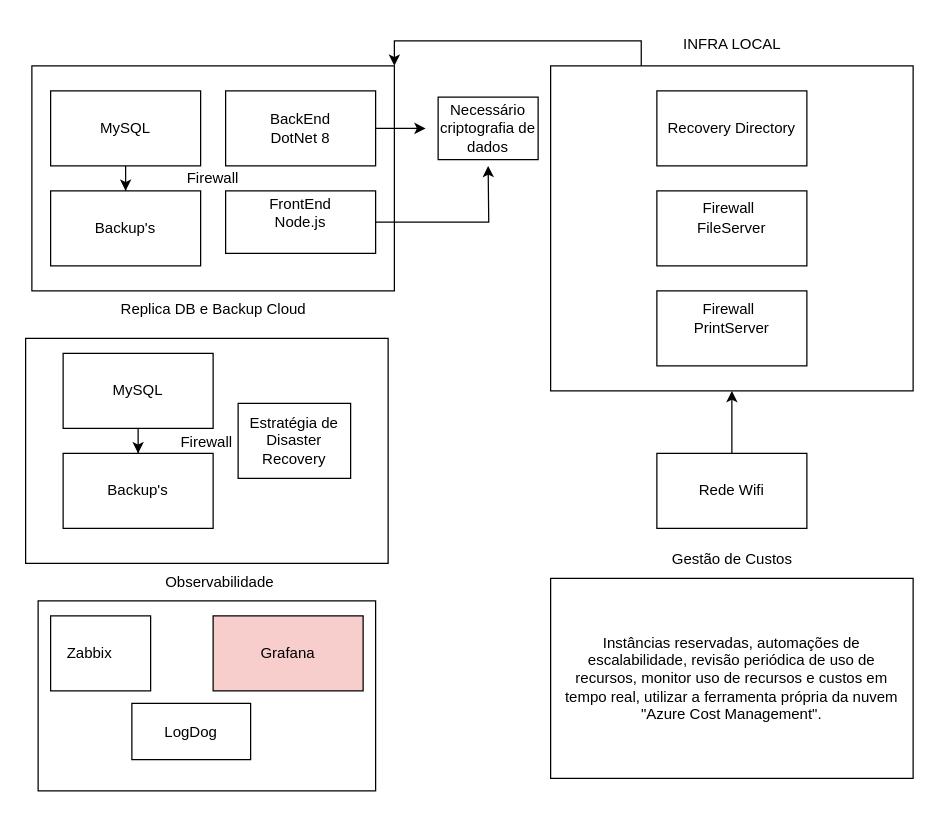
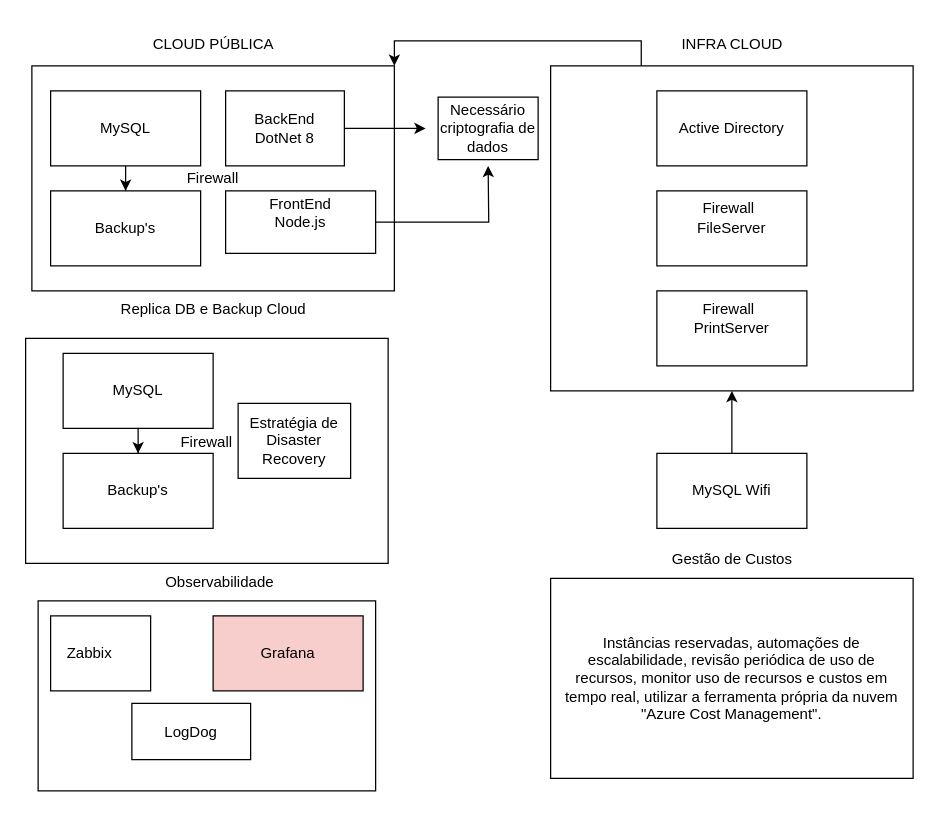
  <mxCell id="0" />
  <mxCell id="1" parent="0" />
  <mxCell id="2" value="Firewall" style="rounded=0;whiteSpace=wrap;html=1;" parent="1" vertex="1"><mxGeometry x="25" y="52" width="290" height="180" as="geometry" /></mxCell>
  <mxCell id="3" style="edgeStyle=orthogonalEdgeStyle;rounded=0;orthogonalLoop=1;jettySize=auto;html=1;entryX=0.5;entryY=0;entryDx=0;entryDy=0;" edge="1" parent="1" source="4" target="18"><mxGeometry relative="1" as="geometry" /></mxCell>
  <mxCell id="4" value="MySQL" style="rounded=0;whiteSpace=wrap;html=1;" parent="1" vertex="1"><mxGeometry x="40" y="72" width="120" height="60" as="geometry" /></mxCell>
  <mxCell id="5" style="edgeStyle=orthogonalEdgeStyle;rounded=0;orthogonalLoop=1;jettySize=auto;html=1;" edge="1" parent="1" source="6"><mxGeometry relative="1" as="geometry"><mxPoint x="340" y="102" as="targetPoint" /></mxGeometry></mxCell>
- <mxCell id="6" value="&lt;div&gt;BackEnd&lt;/div&gt;&lt;div&gt;DotNet 8&lt;br&gt;&lt;/div&gt;" style="rounded=0;whiteSpace=wrap;html=1;" parent="1" vertex="1"><mxGeometry x="180" y="72" width="120" height="60" as="geometry" /></mxCell>
+ <mxCell id="6" value="&lt;div&gt;BackEnd&lt;/div&gt;&lt;div&gt;DotNet 8&lt;br&gt;&lt;/div&gt;" style="rounded=0;whiteSpace=wrap;html=1;" parent="1" vertex="1"><mxGeometry x="180" y="72" width="95" height="60" as="geometry" /></mxCell>
  <mxCell id="7" style="edgeStyle=orthogonalEdgeStyle;rounded=0;orthogonalLoop=1;jettySize=auto;html=1;" edge="1" parent="1" source="8"><mxGeometry relative="1" as="geometry"><mxPoint x="390" y="132" as="targetPoint" /></mxGeometry></mxCell>
  <mxCell id="8" value="&lt;div&gt;FrontEnd&lt;/div&gt;&lt;div&gt;Node.js&lt;/div&gt;&lt;div&gt;&lt;br&gt;&lt;/div&gt;" style="rounded=0;whiteSpace=wrap;html=1;" parent="1" vertex="1"><mxGeometry x="180" y="152" width="120" height="50" as="geometry" /></mxCell>
+ <mxCell id="9" value="CLOUD PÚBLICA" style="text;html=1;align=center;verticalAlign=middle;resizable=0;points=[];autosize=1;strokeColor=none;fillColor=none;" parent="1" vertex="1"><mxGeometry x="110" y="20" width="120" height="30" as="geometry" /></mxCell>
  <mxCell id="10" style="edgeStyle=orthogonalEdgeStyle;rounded=0;orthogonalLoop=1;jettySize=auto;html=1;exitX=0.25;exitY=0;exitDx=0;exitDy=0;entryX=1;entryY=0;entryDx=0;entryDy=0;" parent="1" source="11" target="2" edge="1"><mxGeometry relative="1" as="geometry" /></mxCell>
  <mxCell id="11" value="" style="rounded=0;whiteSpace=wrap;html=1;" parent="1" vertex="1"><mxGeometry x="440" y="52" width="290" height="260" as="geometry" /></mxCell>
- <mxCell id="12" value="&lt;div&gt;INFRA LOCAL&lt;/div&gt;&lt;div&gt;&lt;br&gt;&lt;/div&gt;" style="text;html=1;align=center;verticalAlign=middle;resizable=0;points=[];autosize=1;strokeColor=none;fillColor=none;" parent="1" vertex="1"><mxGeometry x="535" width="100" height="40" as="geometry" y="22" /></mxCell>
- <mxCell id="13" value="Recovery Directory" style="rounded=0;whiteSpace=wrap;html=1;" parent="1" vertex="1"><mxGeometry x="525" y="72" width="120" height="60" as="geometry" /></mxCell>
+ <mxCell id="12" value="&lt;div&gt;INFRA CLOUD&lt;/div&gt;&lt;div&gt;&lt;br&gt;&lt;/div&gt;" style="text;html=1;align=center;verticalAlign=middle;resizable=0;points=[];autosize=1;strokeColor=none;fillColor=none;" parent="1" vertex="1"><mxGeometry x="535" width="100" height="40" as="geometry" y="22" /></mxCell>
+ <mxCell id="13" value="Active Directory" style="rounded=0;whiteSpace=wrap;html=1;" parent="1" vertex="1"><mxGeometry x="525" y="72" width="120" height="60" as="geometry" /></mxCell>
  <mxCell id="14" value="FileServer" style="rounded=0;whiteSpace=wrap;html=1;" parent="1" vertex="1"><mxGeometry x="525" y="152" width="120" height="60" as="geometry" /></mxCell>
  <mxCell id="15" value="PrintServer" style="rounded=0;whiteSpace=wrap;html=1;" parent="1" vertex="1"><mxGeometry x="525" y="232" width="120" height="60" as="geometry" /></mxCell>
- <mxCell id="16" value="Rede Wifi" style="rounded=0;whiteSpace=wrap;html=1;" parent="1" vertex="1"><mxGeometry x="525" y="362" width="120" height="60" as="geometry" /></mxCell>
+ <mxCell id="16" value="MySQL Wifi" style="rounded=0;whiteSpace=wrap;html=1;" parent="1" vertex="1"><mxGeometry x="525" y="362" width="120" height="60" as="geometry" /></mxCell>
  <mxCell id="17" style="edgeStyle=orthogonalEdgeStyle;rounded=0;orthogonalLoop=1;jettySize=auto;html=1;entryX=0.5;entryY=1;entryDx=0;entryDy=0;" parent="1" source="16" target="11" edge="1"><mxGeometry relative="1" as="geometry" /></mxCell>
  <mxCell id="18" value="Backup's" style="rounded=0;whiteSpace=wrap;html=1;" vertex="1" parent="1"><mxGeometry x="40" y="152" width="120" height="60" as="geometry" /></mxCell>
  <mxCell id="19" value="" style="edgeStyle=orthogonalEdgeStyle;rounded=0;orthogonalLoop=1;jettySize=auto;html=1;" edge="1" parent="1" source="22" target="23"><mxGeometry relative="1" as="geometry" /></mxCell>
  <mxCell id="20" value="&#10;Firewall&#10;&#10;" style="rounded=0;whiteSpace=wrap;html=1;" vertex="1" parent="1"><mxGeometry x="20" y="270" width="290" height="180" as="geometry" /></mxCell>
  <mxCell id="21" style="edgeStyle=orthogonalEdgeStyle;rounded=0;orthogonalLoop=1;jettySize=auto;html=1;" edge="1" parent="1" source="22" target="23"><mxGeometry relative="1" as="geometry" /></mxCell>
  <mxCell id="22" value="MySQL" style="rounded=0;whiteSpace=wrap;html=1;" vertex="1" parent="1"><mxGeometry x="50" y="282" width="120" height="60" as="geometry" /></mxCell>
  <mxCell id="23" value="Backup's" style="rounded=0;whiteSpace=wrap;html=1;" vertex="1" parent="1"><mxGeometry x="50" y="362" width="120" height="60" as="geometry" /></mxCell>
  <mxCell id="24" value="Replica DB e Backup Cloud" style="text;html=1;align=center;verticalAlign=middle;resizable=0;points=[];autosize=1;strokeColor=none;fillColor=none;" vertex="1" parent="1"><mxGeometry x="80" y="232" width="180" height="30" as="geometry" /></mxCell>
  <mxCell id="25" value="Estratégia de Disaster Recovery" style="rounded=0;whiteSpace=wrap;html=1;" vertex="1" parent="1"><mxGeometry x="190" y="322" width="90" height="60" as="geometry" /></mxCell>
  <mxCell id="26" value="&lt;div&gt;Necessário criptografia de dados&lt;/div&gt;" style="whiteSpace=wrap;html=1;" vertex="1" parent="1"><mxGeometry x="350" y="77" width="80" height="50" as="geometry" /></mxCell>
  <mxCell id="27" value="" style="rounded=0;whiteSpace=wrap;html=1;" vertex="1" parent="1"><mxGeometry x="30" y="480" width="270" height="152" as="geometry" /></mxCell>
  <mxCell id="28" value="Observabilidade" style="text;html=1;align=center;verticalAlign=middle;resizable=0;points=[];autosize=1;strokeColor=none;fillColor=none;" vertex="1" parent="1"><mxGeometry x="120" y="450" width="110" height="30" as="geometry" /></mxCell>
  <mxCell id="29" value="Zabbix&lt;span style=&quot;white-space: pre;&quot;&gt;&#09;&lt;/span&gt; " style="rounded=0;whiteSpace=wrap;html=1;" vertex="1" parent="1"><mxGeometry x="40" y="492" width="80" height="60" as="geometry" /></mxCell>
  <mxCell id="30" value="Grafana" style="rounded=0;whiteSpace=wrap;html=1;fillColor=#f8cecc;" vertex="1" parent="1"><mxGeometry x="170" y="492" width="120" height="60" as="geometry" /></mxCell>
  <mxCell id="31" value="LogDog" style="rounded=0;whiteSpace=wrap;html=1;" vertex="1" parent="1"><mxGeometry x="105" y="562" width="95" height="45" as="geometry" /></mxCell>
  <mxCell id="32" value="&#10;Firewall&#10;&#10;" style="text;whiteSpace=wrap;html=1;" vertex="1" parent="1"><mxGeometry x="560" y="219" width="80" height="40" as="geometry" /></mxCell>
  <mxCell id="33" value="Firewall" style="text;whiteSpace=wrap;html=1;" vertex="1" parent="1"><mxGeometry x="560" y="152" width="80" height="40" as="geometry" /></mxCell>
  <mxCell id="34" value="" style="rounded=0;whiteSpace=wrap;html=1;" vertex="1" parent="1"><mxGeometry x="440" y="462" width="290" height="160" as="geometry" /></mxCell>
  <mxCell id="35" value="Gestão de Custos" style="text;html=1;align=center;verticalAlign=middle;whiteSpace=wrap;rounded=0;" vertex="1" parent="1"><mxGeometry x="522.5" y="432" width="125" height="30" as="geometry" /></mxCell>
  <mxCell id="36" value="Instâncias reservadas, automações de escalabilidade, revisão periódica de uso de recursos, monitor uso de recursos e custos em tempo real, utilizar a ferramenta própria da nuvem &quot;Azure Cost Management&quot;." style="text;html=1;align=center;verticalAlign=middle;whiteSpace=wrap;rounded=0;" vertex="1" parent="1"><mxGeometry x="450" y="472" width="270" height="140" as="geometry" /></mxCell>
